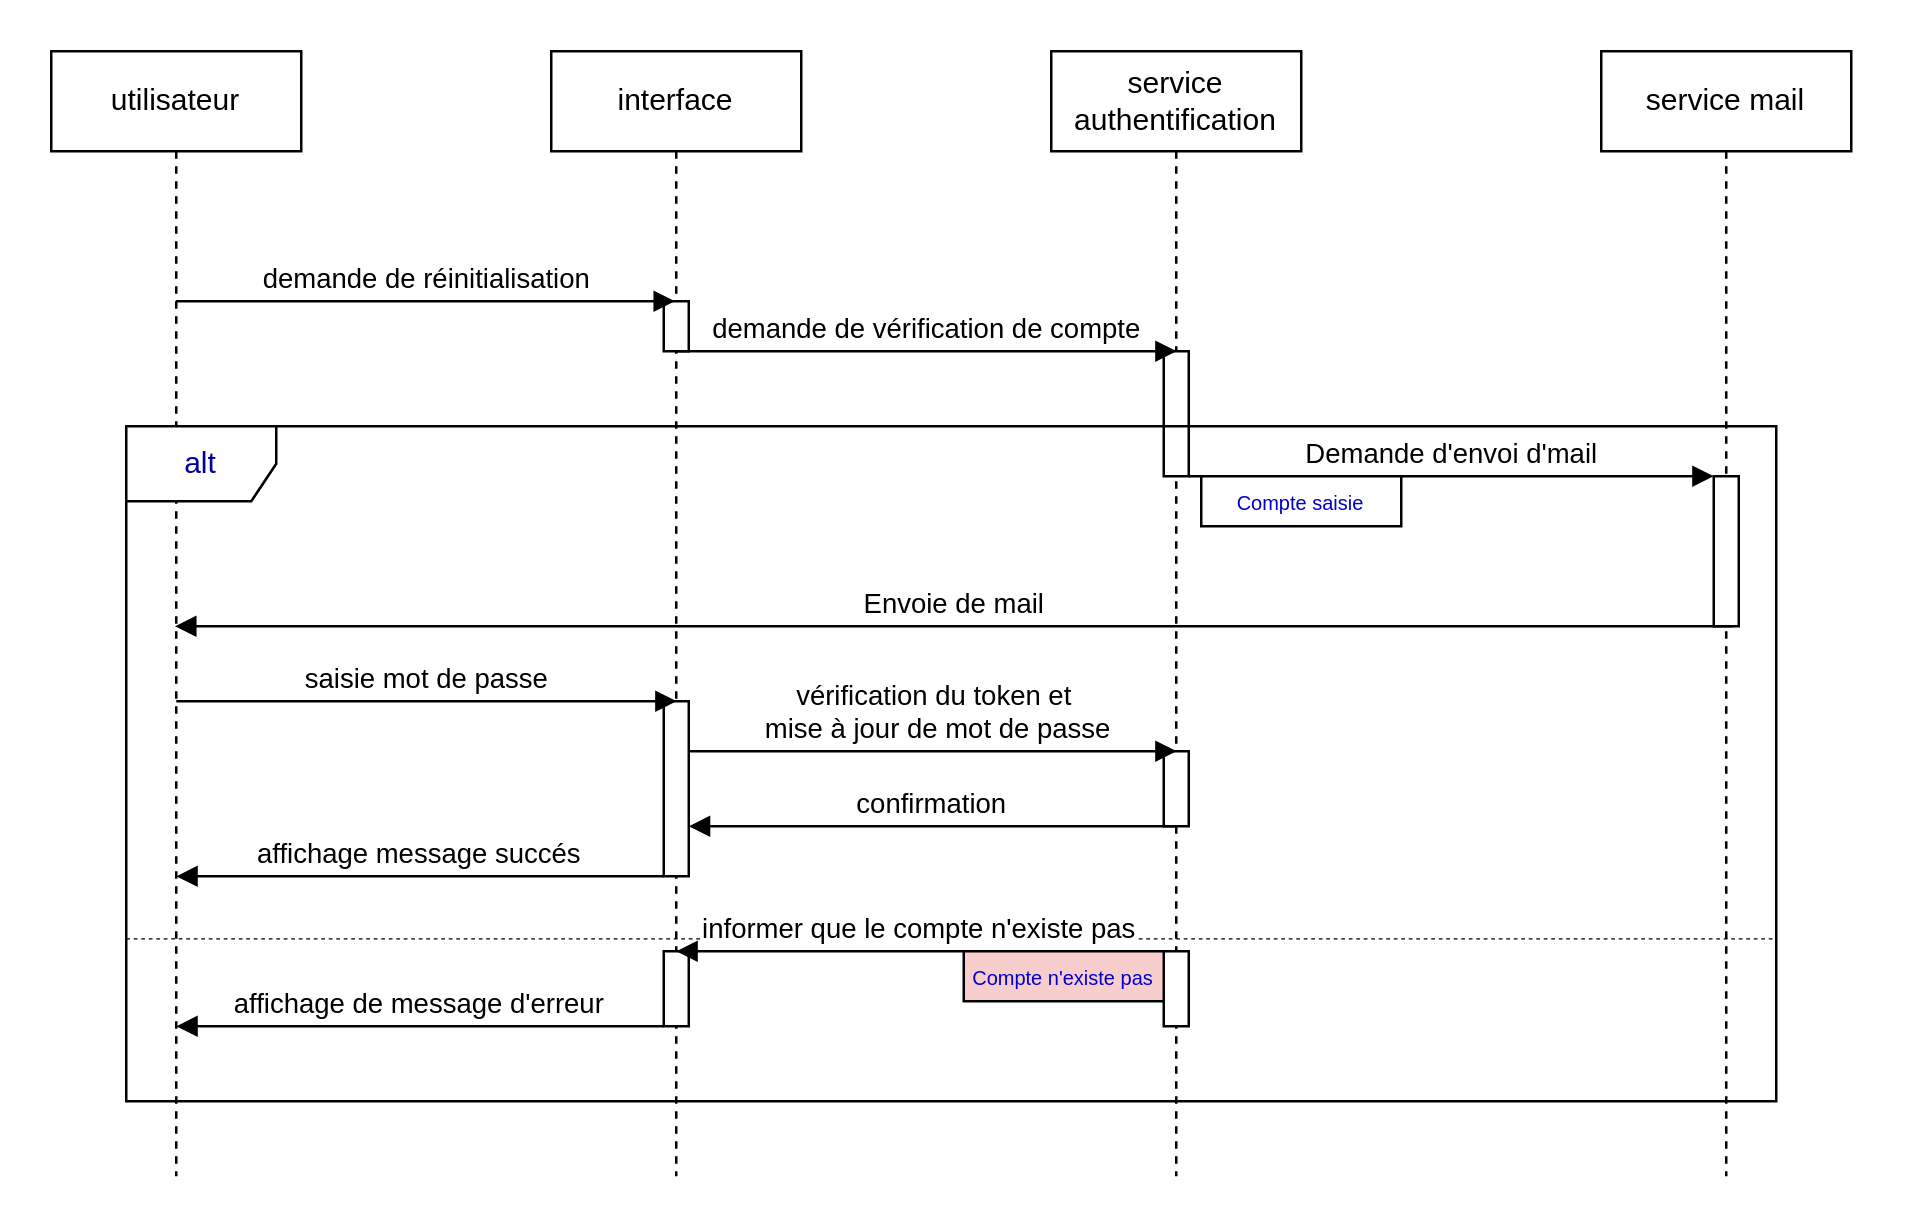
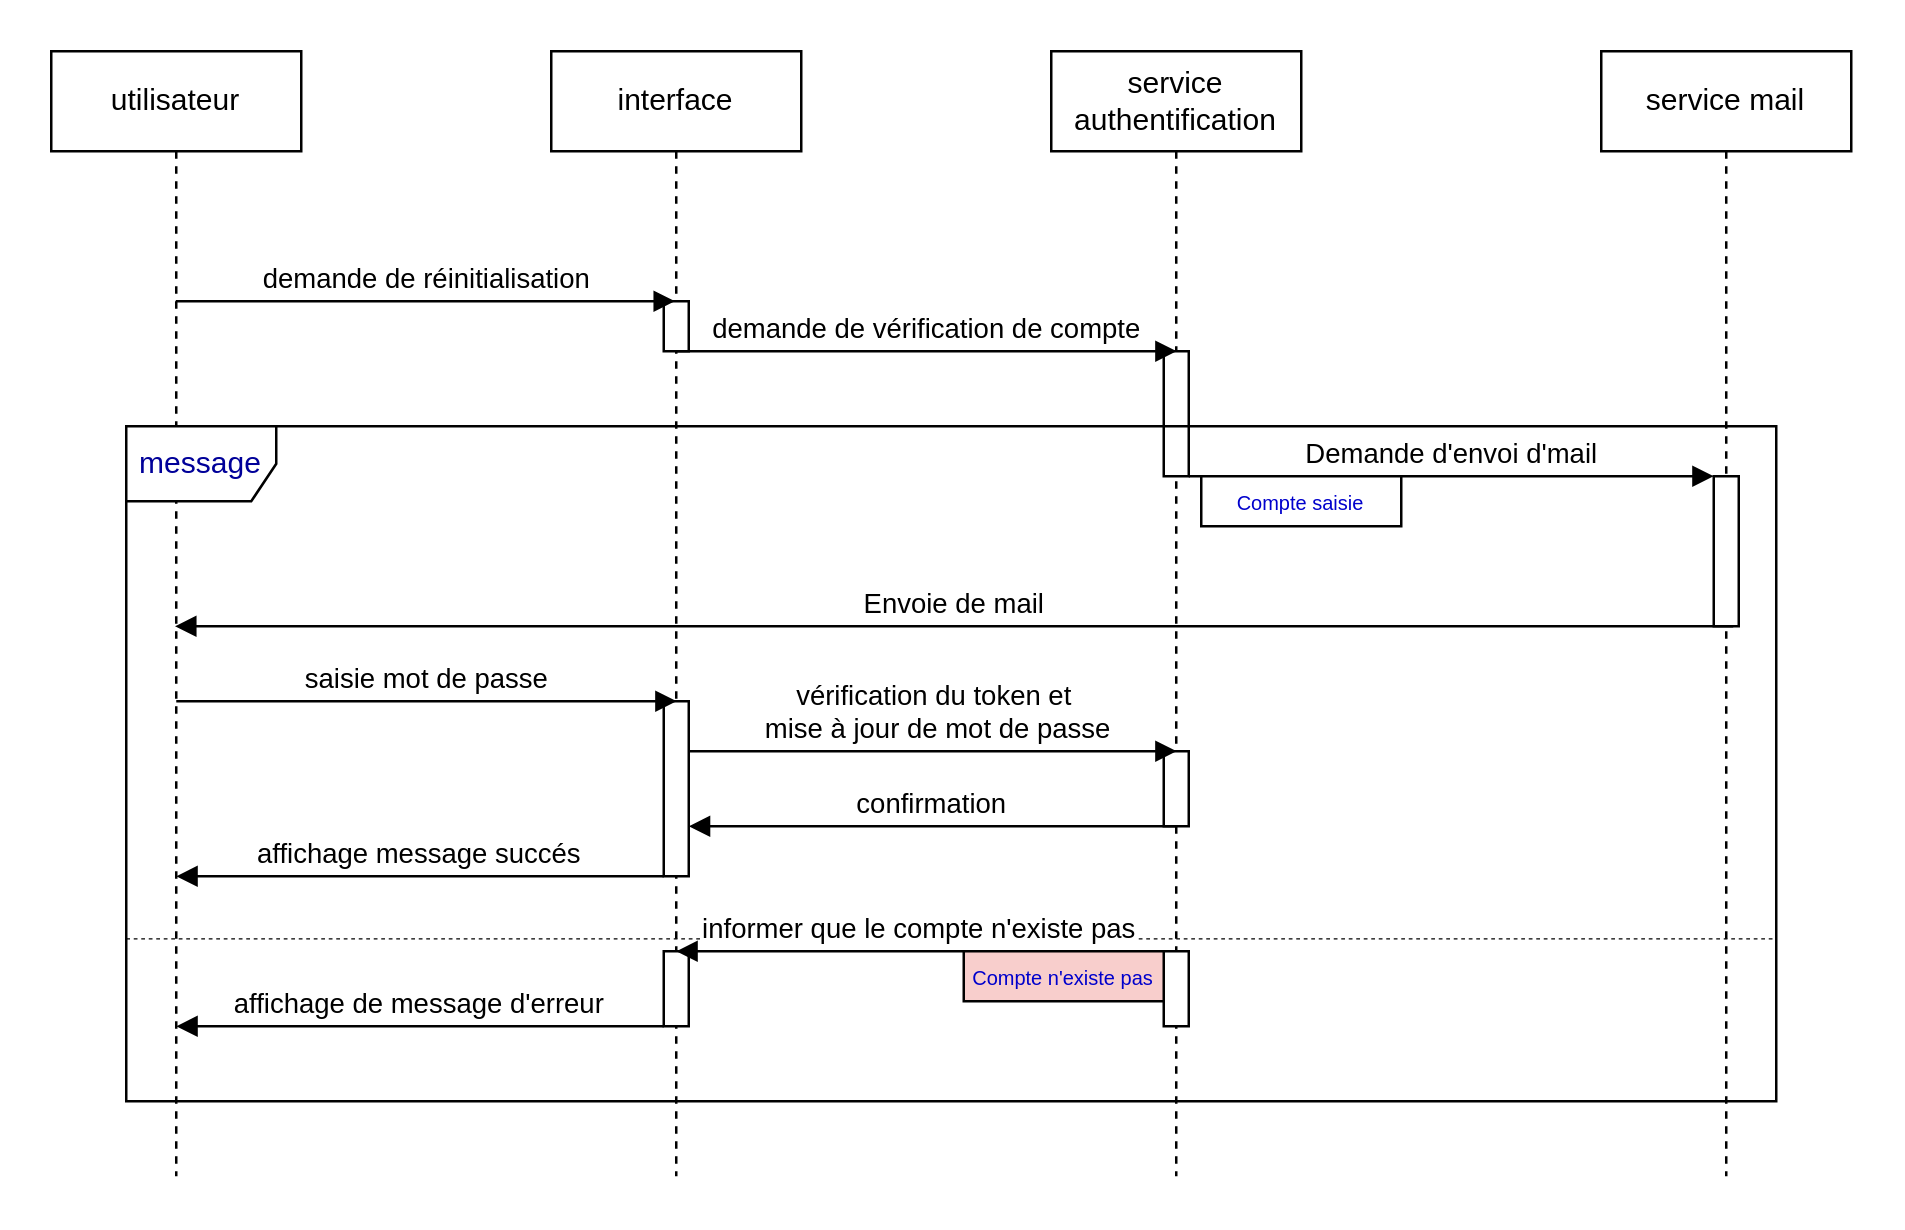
  <mxCell id="0" />
  <mxCell id="1" parent="0" />
  <mxCell id="2" value="Envoie de mail" style="html=1;verticalAlign=bottom;endArrow=block;curved=0;rounded=0;" edge="1" parent="1" target="3"><mxGeometry width="80" relative="1" as="geometry"><mxPoint x="692.8" y="250" as="sourcePoint" /><mxPoint x="50" y="250" as="targetPoint" /></mxGeometry></mxCell>
  <mxCell id="3" value="utilisateur" style="shape=umlLifeline;perimeter=lifelinePerimeter;whiteSpace=wrap;html=1;container=0;dropTarget=0;collapsible=0;recursiveResize=0;outlineConnect=0;portConstraint=eastwest;newEdgeStyle={&quot;edgeStyle&quot;:&quot;elbowEdgeStyle&quot;,&quot;elbow&quot;:&quot;vertical&quot;,&quot;curved&quot;:0,&quot;rounded&quot;:0};" parent="1" vertex="1"><mxGeometry x="20" y="20" width="100" height="450" as="geometry" /></mxCell>
  <mxCell id="4" value="interface" style="shape=umlLifeline;perimeter=lifelinePerimeter;whiteSpace=wrap;html=1;container=0;dropTarget=0;collapsible=0;recursiveResize=0;outlineConnect=0;portConstraint=eastwest;newEdgeStyle={&quot;edgeStyle&quot;:&quot;elbowEdgeStyle&quot;,&quot;elbow&quot;:&quot;vertical&quot;,&quot;curved&quot;:0,&quot;rounded&quot;:0};" vertex="1" parent="1"><mxGeometry x="220" y="20" width="100" height="450" as="geometry" /></mxCell>
  <mxCell id="5" value="" style="html=1;points=[];perimeter=orthogonalPerimeter;outlineConnect=0;targetShapes=umlLifeline;portConstraint=eastwest;newEdgeStyle={&quot;edgeStyle&quot;:&quot;elbowEdgeStyle&quot;,&quot;elbow&quot;:&quot;vertical&quot;,&quot;curved&quot;:0,&quot;rounded&quot;:0};" vertex="1" parent="4"><mxGeometry x="45" y="100" width="10" height="20" as="geometry" /></mxCell>
  <mxCell id="6" value="" style="html=1;points=[];perimeter=orthogonalPerimeter;outlineConnect=0;targetShapes=umlLifeline;portConstraint=eastwest;newEdgeStyle={&quot;edgeStyle&quot;:&quot;elbowEdgeStyle&quot;,&quot;elbow&quot;:&quot;vertical&quot;,&quot;curved&quot;:0,&quot;rounded&quot;:0};" vertex="1" parent="4"><mxGeometry x="45" y="260" width="10" height="70" as="geometry" /></mxCell>
  <mxCell id="7" value="" style="html=1;points=[];perimeter=orthogonalPerimeter;outlineConnect=0;targetShapes=umlLifeline;portConstraint=eastwest;newEdgeStyle={&quot;edgeStyle&quot;:&quot;elbowEdgeStyle&quot;,&quot;elbow&quot;:&quot;vertical&quot;,&quot;curved&quot;:0,&quot;rounded&quot;:0};" vertex="1" parent="4"><mxGeometry x="45" y="360" width="10" height="30" as="geometry" /></mxCell>
  <mxCell id="8" value="service authentification" style="shape=umlLifeline;perimeter=lifelinePerimeter;whiteSpace=wrap;html=1;container=0;dropTarget=0;collapsible=0;recursiveResize=0;outlineConnect=0;portConstraint=eastwest;newEdgeStyle={&quot;edgeStyle&quot;:&quot;elbowEdgeStyle&quot;,&quot;elbow&quot;:&quot;vertical&quot;,&quot;curved&quot;:0,&quot;rounded&quot;:0};" vertex="1" parent="1"><mxGeometry x="420" y="20" width="100" height="450" as="geometry" /></mxCell>
  <mxCell id="9" value="" style="html=1;points=[];perimeter=orthogonalPerimeter;outlineConnect=0;targetShapes=umlLifeline;portConstraint=eastwest;newEdgeStyle={&quot;edgeStyle&quot;:&quot;elbowEdgeStyle&quot;,&quot;elbow&quot;:&quot;vertical&quot;,&quot;curved&quot;:0,&quot;rounded&quot;:0};" vertex="1" parent="8"><mxGeometry x="45" y="120" width="10" height="50" as="geometry" /></mxCell>
  <mxCell id="10" value="" style="html=1;points=[];perimeter=orthogonalPerimeter;outlineConnect=0;targetShapes=umlLifeline;portConstraint=eastwest;newEdgeStyle={&quot;edgeStyle&quot;:&quot;elbowEdgeStyle&quot;,&quot;elbow&quot;:&quot;vertical&quot;,&quot;curved&quot;:0,&quot;rounded&quot;:0};" vertex="1" parent="8"><mxGeometry x="45" y="280" width="10" height="30" as="geometry" /></mxCell>
  <mxCell id="11" value="service mail" style="shape=umlLifeline;perimeter=lifelinePerimeter;whiteSpace=wrap;html=1;container=0;dropTarget=0;collapsible=0;recursiveResize=0;outlineConnect=0;portConstraint=eastwest;newEdgeStyle={&quot;edgeStyle&quot;:&quot;elbowEdgeStyle&quot;,&quot;elbow&quot;:&quot;vertical&quot;,&quot;curved&quot;:0,&quot;rounded&quot;:0};" vertex="1" parent="1"><mxGeometry x="640" y="20" width="100" height="450" as="geometry" /></mxCell>
  <mxCell id="12" value="" style="html=1;points=[];perimeter=orthogonalPerimeter;outlineConnect=0;targetShapes=umlLifeline;portConstraint=eastwest;newEdgeStyle={&quot;edgeStyle&quot;:&quot;elbowEdgeStyle&quot;,&quot;elbow&quot;:&quot;vertical&quot;,&quot;curved&quot;:0,&quot;rounded&quot;:0};" vertex="1" parent="11"><mxGeometry x="45" y="170" width="10" height="60" as="geometry" /></mxCell>
  <mxCell id="13" value="demande de&amp;nbsp;réinitialisation " style="html=1;verticalAlign=bottom;endArrow=block;curved=0;rounded=0;" edge="1" parent="1" target="4"><mxGeometry width="80" relative="1" as="geometry"><mxPoint x="69.81" y="120" as="sourcePoint" /><mxPoint x="250" y="120" as="targetPoint" /></mxGeometry></mxCell>
  <mxCell id="14" value="demande de vérification de compte " style="html=1;verticalAlign=bottom;endArrow=block;curved=0;rounded=0;" edge="1" parent="1"><mxGeometry width="80" relative="1" as="geometry"><mxPoint x="270" y="140" as="sourcePoint" /><mxPoint x="470.19" y="140" as="targetPoint" /></mxGeometry></mxCell>
- <mxCell id="15" value="&lt;span style=&quot;color: rgb(0, 0, 153);&quot;&gt;alt&lt;/span&gt;" style="shape=umlFrame;whiteSpace=wrap;html=1;pointerEvents=0;" vertex="1" parent="1"><mxGeometry x="50" y="170" width="660" height="270" as="geometry" /></mxCell>
+ <mxCell id="15" value="&lt;span style=&quot;color: rgb(0, 0, 153);&quot;&gt;message&lt;/span&gt;" style="shape=umlFrame;whiteSpace=wrap;html=1;pointerEvents=0;" vertex="1" parent="1"><mxGeometry x="50" y="170" width="660" height="270" as="geometry" /></mxCell>
  <mxCell id="16" value="Demande d'envoi d'mail" style="html=1;verticalAlign=bottom;endArrow=block;curved=0;rounded=0;" edge="1" parent="1"><mxGeometry width="80" relative="1" as="geometry"><mxPoint x="475" y="190" as="sourcePoint" /><mxPoint x="685" y="190" as="targetPoint" /></mxGeometry></mxCell>
  <mxCell id="17" value="&lt;font style=&quot;color: rgb(0, 0, 204); font-size: 8px;&quot;&gt;Compte saisie&lt;/font&gt;" style="rounded=0;whiteSpace=wrap;html=1;" vertex="1" parent="1"><mxGeometry x="480" y="190" width="80" height="20" as="geometry" /></mxCell>
  <mxCell id="18" value="saisie mot de passe" style="html=1;verticalAlign=bottom;endArrow=block;curved=0;rounded=0;" edge="1" parent="1"><mxGeometry width="80" relative="1" as="geometry"><mxPoint x="70" y="280" as="sourcePoint" /><mxPoint x="270.19" y="280" as="targetPoint" /></mxGeometry></mxCell>
  <mxCell id="19" value="&lt;div&gt;vérification du token et&lt;/div&gt;&lt;div&gt;&amp;nbsp;mise à jour de mot de passe&lt;/div&gt;" style="html=1;verticalAlign=bottom;endArrow=block;curved=0;rounded=0;" edge="1" parent="1" source="6"><mxGeometry width="80" relative="1" as="geometry"><mxPoint x="280" y="300" as="sourcePoint" /><mxPoint x="470.19" y="300" as="targetPoint" /></mxGeometry></mxCell>
  <mxCell id="20" value="confirmation" style="html=1;verticalAlign=bottom;endArrow=block;curved=0;rounded=0;" edge="1" parent="1" target="6"><mxGeometry width="80" relative="1" as="geometry"><mxPoint x="470" y="330" as="sourcePoint" /><mxPoint x="280" y="330" as="targetPoint" /></mxGeometry></mxCell>
  <mxCell id="21" value="affichage message succés" style="html=1;verticalAlign=bottom;endArrow=block;curved=0;rounded=0;" edge="1" parent="1"><mxGeometry width="80" relative="1" as="geometry"><mxPoint x="265" y="350" as="sourcePoint" /><mxPoint x="70" y="350" as="targetPoint" /></mxGeometry></mxCell>
  <mxCell id="22" value="" style="line;strokeWidth=0.5;html=1;dashed=1;" vertex="1" parent="1"><mxGeometry x="50" y="370" width="660" height="10" as="geometry" /></mxCell>
  <mxCell id="23" value="informer que le compte n'existe pas" style="html=1;verticalAlign=bottom;endArrow=block;curved=0;rounded=0;" edge="1" parent="1"><mxGeometry width="80" relative="1" as="geometry"><mxPoint x="465" y="380" as="sourcePoint" /><mxPoint x="270" y="380" as="targetPoint" /></mxGeometry></mxCell>
  <mxCell id="24" value="" style="edgeStyle=elbowEdgeStyle;rounded=0;orthogonalLoop=1;jettySize=auto;html=1;elbow=vertical;curved=0;" edge="1" parent="1" source="25" target="22"><mxGeometry relative="1" as="geometry" /></mxCell>
  <mxCell id="25" value="" style="html=1;points=[];perimeter=orthogonalPerimeter;outlineConnect=0;targetShapes=umlLifeline;portConstraint=eastwest;newEdgeStyle={&quot;edgeStyle&quot;:&quot;elbowEdgeStyle&quot;,&quot;elbow&quot;:&quot;vertical&quot;,&quot;curved&quot;:0,&quot;rounded&quot;:0};" vertex="1" parent="1"><mxGeometry x="465" y="380" width="10" height="30" as="geometry" /></mxCell>
  <mxCell id="26" value="&lt;font style=&quot;color: rgb(0, 0, 204); font-size: 8px;&quot;&gt;Compte n'existe pas&lt;/font&gt;" style="rounded=0;whiteSpace=wrap;html=1;fillColor=#f8cecc;" vertex="1" parent="1"><mxGeometry x="385" y="380" width="80" height="20" as="geometry" /></mxCell>
  <mxCell id="27" value="affichage de message d'erreur" style="html=1;verticalAlign=bottom;endArrow=block;curved=0;rounded=0;" edge="1" parent="1"><mxGeometry width="80" relative="1" as="geometry"><mxPoint x="265" y="410" as="sourcePoint" /><mxPoint x="70" y="410" as="targetPoint" /></mxGeometry></mxCell>
